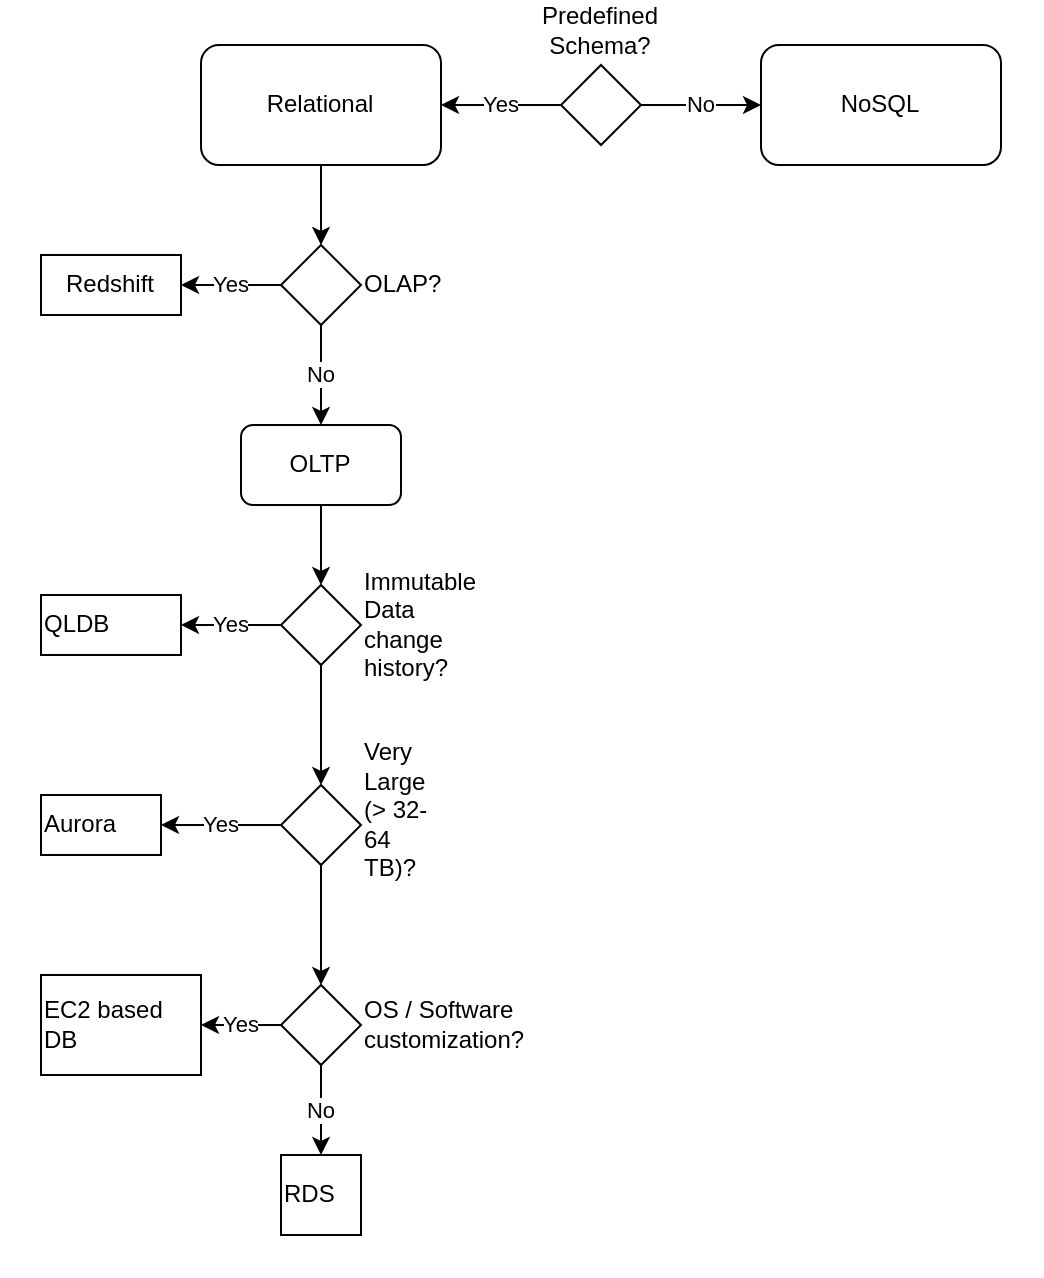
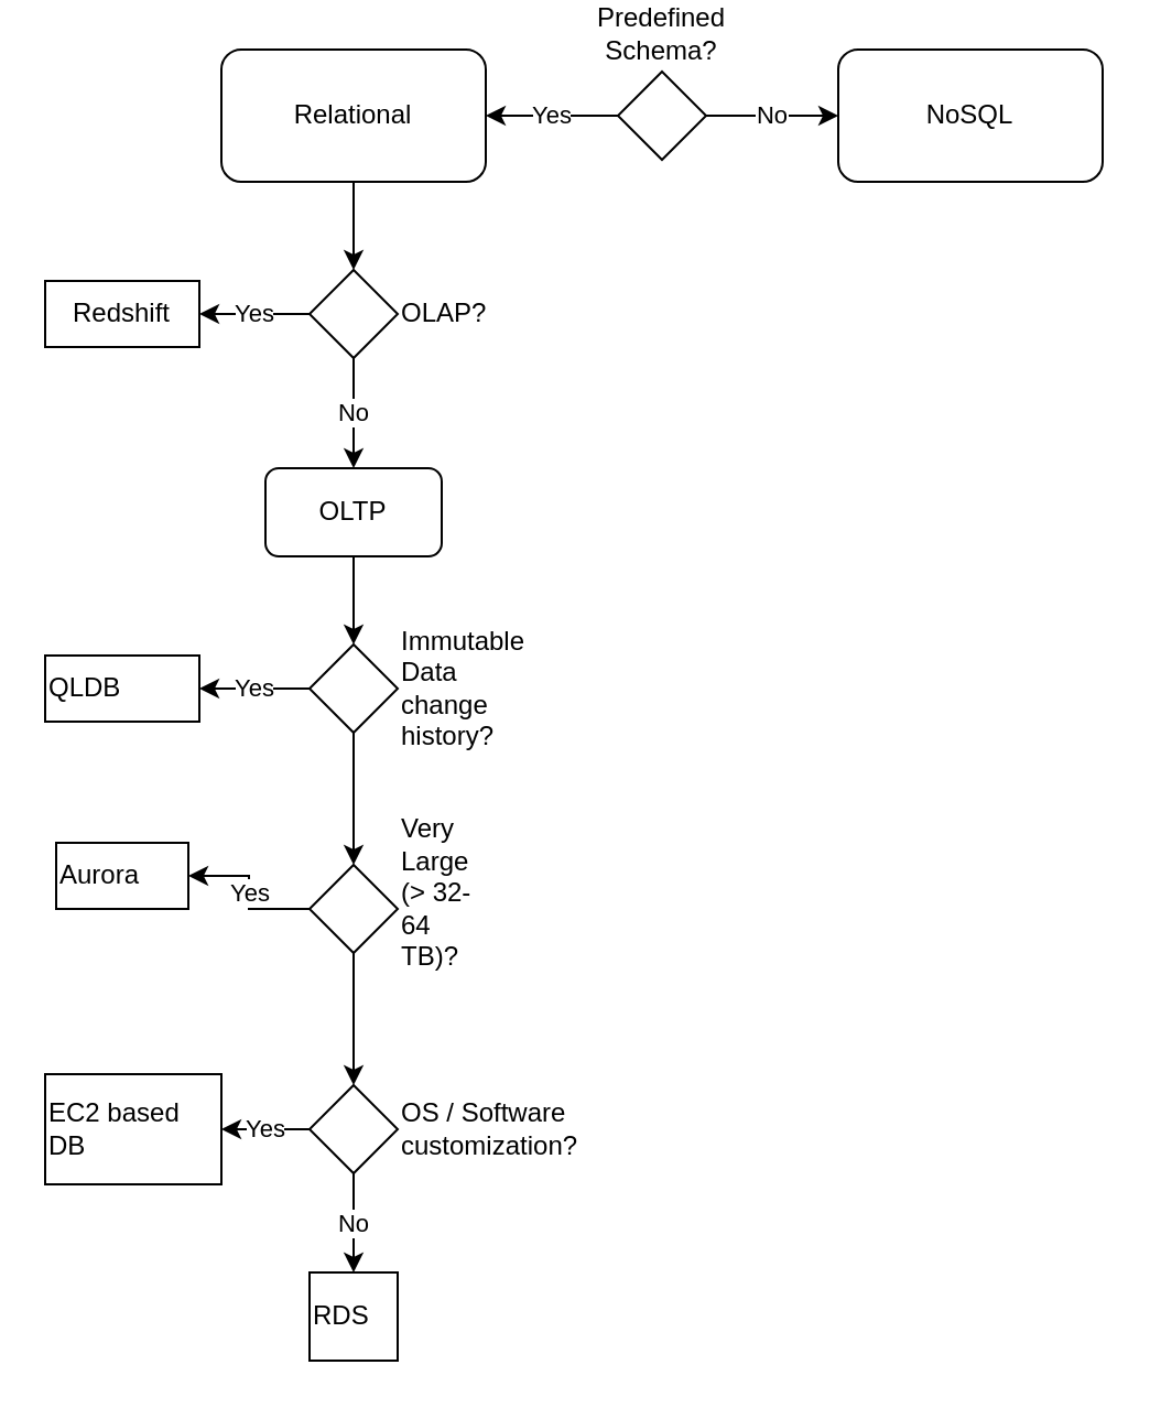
  <mxCell id="0" />
  <mxCell id="1" parent="0" />
  <mxCell id="2" value="Yes" style="edgeStyle=orthogonalEdgeStyle;rounded=0;orthogonalLoop=1;jettySize=auto;html=1;" edge="1" parent="1" source="4" target="6"><mxGeometry relative="1" as="geometry" /></mxCell>
  <mxCell id="3" value="No" style="edgeStyle=orthogonalEdgeStyle;rounded=0;orthogonalLoop=1;jettySize=auto;html=1;entryX=0;entryY=0.5;entryDx=0;entryDy=0;" edge="1" parent="1" source="4" target="7"><mxGeometry relative="1" as="geometry" /></mxCell>
  <mxCell id="4" value="Predefined Schema?" style="rhombus;whiteSpace=wrap;html=1;labelPosition=center;verticalLabelPosition=top;align=center;verticalAlign=bottom;" vertex="1" parent="1"><mxGeometry x="280" y="30" width="40" height="40" as="geometry" /></mxCell>
  <mxCell id="5" style="edgeStyle=orthogonalEdgeStyle;rounded=0;orthogonalLoop=1;jettySize=auto;html=1;" edge="1" parent="1" source="6" target="10"><mxGeometry relative="1" as="geometry" /></mxCell>
  <mxCell id="6" value="Relational" style="rounded=1;whiteSpace=wrap;html=1;" vertex="1" parent="1"><mxGeometry x="100" y="20" width="120" height="60" as="geometry" /></mxCell>
  <mxCell id="7" value="NoSQL" style="rounded=1;whiteSpace=wrap;html=1;" vertex="1" parent="1"><mxGeometry x="380" y="20" width="120" height="60" as="geometry" /></mxCell>
  <mxCell id="8" value="Yes" style="edgeStyle=orthogonalEdgeStyle;rounded=0;orthogonalLoop=1;jettySize=auto;html=1;" edge="1" parent="1" source="10" target="11"><mxGeometry relative="1" as="geometry" /></mxCell>
  <mxCell id="9" value="No" style="edgeStyle=orthogonalEdgeStyle;rounded=0;orthogonalLoop=1;jettySize=auto;html=1;entryX=0.5;entryY=0;entryDx=0;entryDy=0;" edge="1" parent="1" source="10" target="13"><mxGeometry relative="1" as="geometry" /></mxCell>
  <mxCell id="10" value="OLAP?" style="rhombus;whiteSpace=wrap;html=1;labelPosition=right;verticalLabelPosition=middle;align=left;verticalAlign=middle;" vertex="1" parent="1"><mxGeometry x="140" y="120" width="40" height="40" as="geometry" /></mxCell>
  <mxCell id="11" value="Redshift" style="rounded=0;whiteSpace=wrap;html=1;" vertex="1" parent="1"><mxGeometry x="20" y="125" width="70" height="30" as="geometry" /></mxCell>
  <mxCell id="12" style="edgeStyle=orthogonalEdgeStyle;rounded=0;orthogonalLoop=1;jettySize=auto;html=1;entryX=0.5;entryY=0;entryDx=0;entryDy=0;" edge="1" parent="1" source="13" target="16"><mxGeometry relative="1" as="geometry" /></mxCell>
  <mxCell id="13" value="OLTP" style="rounded=1;whiteSpace=wrap;html=1;" vertex="1" parent="1"><mxGeometry x="120" y="210" width="80" height="40" as="geometry" /></mxCell>
  <mxCell id="14" value="Yes" style="edgeStyle=orthogonalEdgeStyle;rounded=0;orthogonalLoop=1;jettySize=auto;html=1;" edge="1" parent="1" source="16" target="17"><mxGeometry relative="1" as="geometry" /></mxCell>
  <mxCell id="15" value="" style="edgeStyle=orthogonalEdgeStyle;rounded=0;orthogonalLoop=1;jettySize=auto;html=1;" edge="1" parent="1" source="16" target="20"><mxGeometry relative="1" as="geometry" /></mxCell>
  <mxCell id="16" value="Immutable Data change history?" style="rhombus;whiteSpace=wrap;html=1;labelPosition=right;verticalLabelPosition=middle;align=left;verticalAlign=middle;" vertex="1" parent="1"><mxGeometry x="140" y="290" width="40" height="40" as="geometry" /></mxCell>
  <mxCell id="17" value="QLDB" style="whiteSpace=wrap;html=1;align=left;" vertex="1" parent="1"><mxGeometry x="20" y="295" width="70" height="30" as="geometry" /></mxCell>
  <mxCell id="18" value="Yes" style="edgeStyle=orthogonalEdgeStyle;rounded=0;orthogonalLoop=1;jettySize=auto;html=1;" edge="1" parent="1" source="20" target="21"><mxGeometry relative="1" as="geometry" /></mxCell>
  <mxCell id="19" style="edgeStyle=orthogonalEdgeStyle;rounded=0;orthogonalLoop=1;jettySize=auto;html=1;entryX=0.5;entryY=0;entryDx=0;entryDy=0;" edge="1" parent="1" source="20" target="24"><mxGeometry relative="1" as="geometry" /></mxCell>
  <mxCell id="20" value="&lt;div&gt;Very Large (&amp;gt; 32-64 TB)?&lt;/div&gt;&lt;div&gt;&lt;br&gt;&lt;/div&gt;" style="rhombus;whiteSpace=wrap;html=1;align=left;labelPosition=right;verticalLabelPosition=middle;verticalAlign=middle;" vertex="1" parent="1"><mxGeometry x="140" y="390" width="40" height="40" as="geometry" /></mxCell>
- <mxCell id="21" value="Aurora" style="whiteSpace=wrap;html=1;align=left;" vertex="1" parent="1"><mxGeometry x="20" y="395" width="60" height="30" as="geometry" /></mxCell>
+ <mxCell id="21" value="Aurora" style="whiteSpace=wrap;html=1;align=left;" vertex="1" parent="1"><mxGeometry x="25" y="380" width="60" height="30" as="geometry" /></mxCell>
  <mxCell id="22" value="Yes" style="edgeStyle=orthogonalEdgeStyle;rounded=0;orthogonalLoop=1;jettySize=auto;html=1;" edge="1" parent="1" source="24" target="25"><mxGeometry relative="1" as="geometry" /></mxCell>
  <mxCell id="23" value="No" style="edgeStyle=orthogonalEdgeStyle;rounded=0;orthogonalLoop=1;jettySize=auto;html=1;" edge="1" parent="1" source="24" target="26"><mxGeometry relative="1" as="geometry" /></mxCell>
  <mxCell id="24" value="OS / Software customization?" style="rhombus;whiteSpace=wrap;html=1;align=left;labelPosition=right;verticalLabelPosition=middle;verticalAlign=middle;" vertex="1" parent="1"><mxGeometry x="140" y="490" width="40" height="40" as="geometry" /></mxCell>
  <mxCell id="25" value="EC2 based DB" style="whiteSpace=wrap;html=1;align=left;" vertex="1" parent="1"><mxGeometry x="20" y="485" width="80" height="50" as="geometry" /></mxCell>
  <mxCell id="26" value="RDS" style="whiteSpace=wrap;html=1;align=left;" vertex="1" parent="1"><mxGeometry x="140" y="575" width="40" height="40" as="geometry" /></mxCell>
